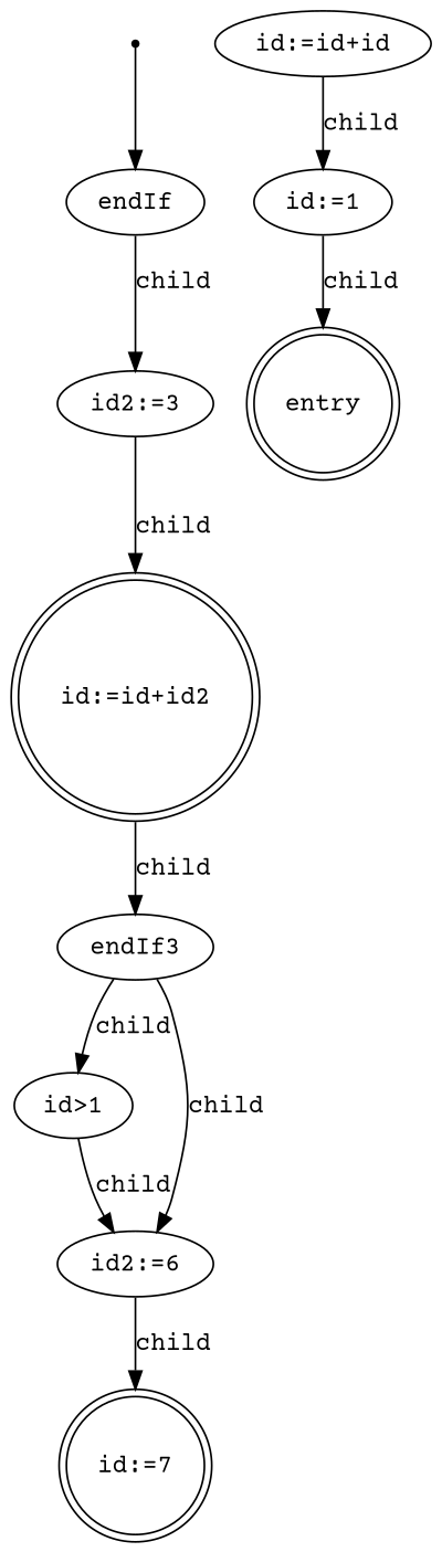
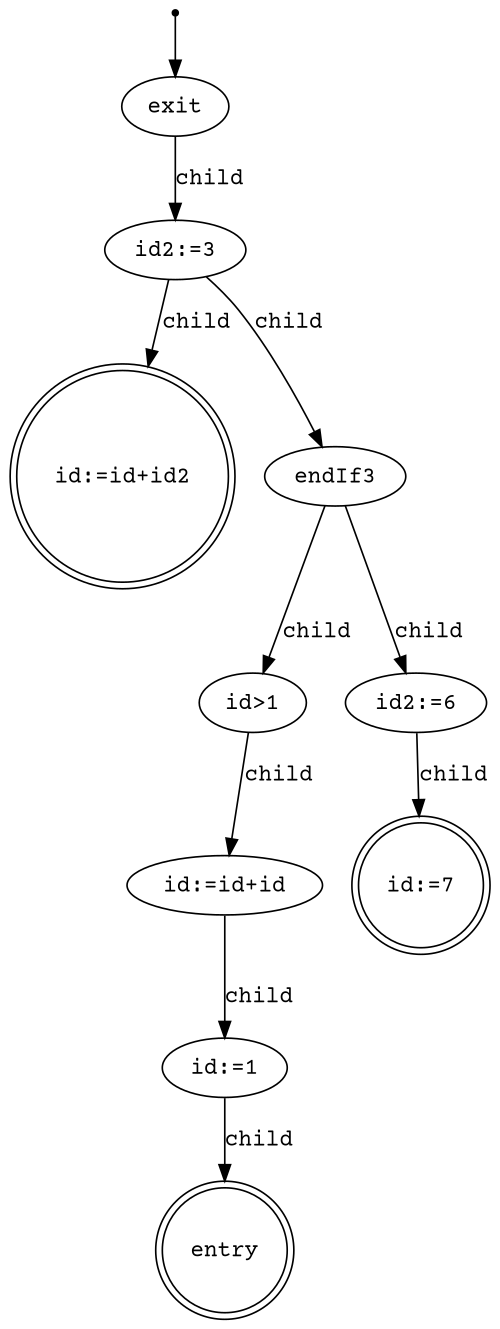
  digraph {
    fontname="Courier Prime"
    node [fontname="Courier Prime"]
    edge [fontname="Courier Prime"]
    inic [shape=point]
-   n2 [label=endIf]
+   n2 [label=exit]
    n3 [label="id2:=3"]
    n4 [label="id:=id+id2" shape=doublecircle]
    n5 [label=endIf3]
    n6 [label="id>1"]
    n7 [label="id2:=6"]
    n8 [label="id:=id+id"]
    n9 [label="id:=7" shape=doublecircle]
    n10 [label="id:=1"]
    n11 [label=entry shape=doublecircle]
    inic -> n2
    n2 -> n3 [label=child]
    n3 -> n4 [label=child]
-   n4 -> n5 [label=child]
+   n3 -> n5 [label=child]
    n5 -> n6 [label=child]
    n5 -> n7 [label=child]
-   n6 -> n7 [label=child]
+   n6 -> n8 [label=child]
    n7 -> n9 [label=child]
    n8 -> n10 [label=child]
    n10 -> n11 [label=child]
  }
